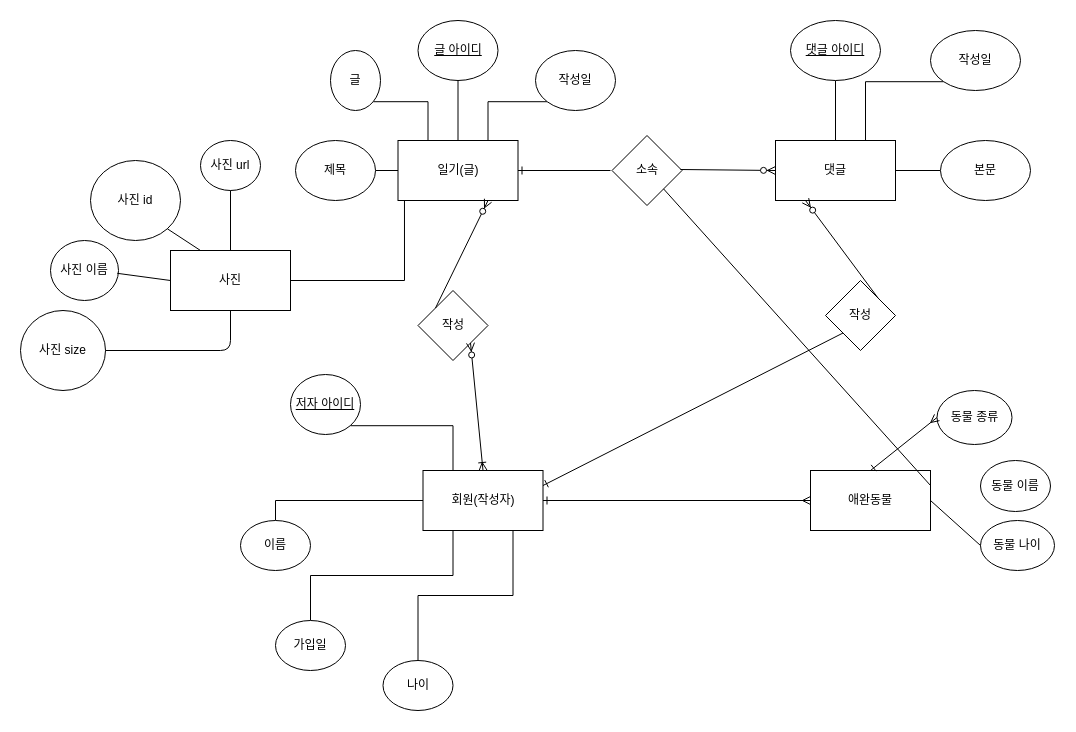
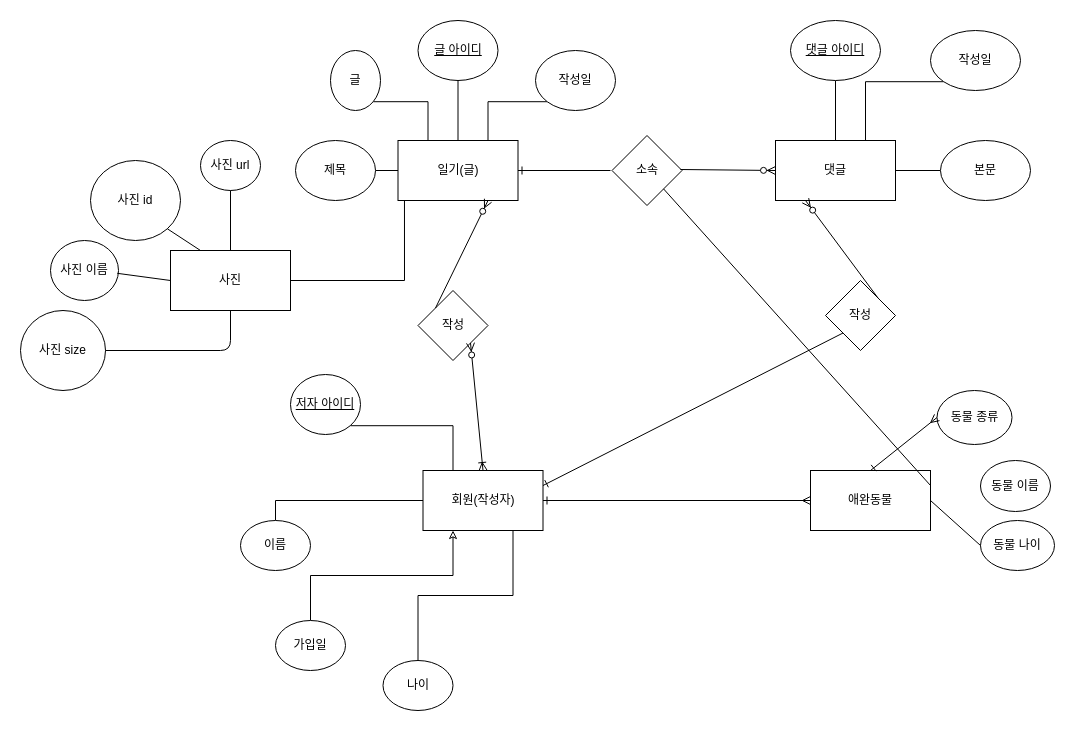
  <mxCell id="0" />
  <mxCell id="1" parent="0" />
  <mxCell id="2" value="일기(글)" style="rounded=0;whiteSpace=wrap;html=1;" parent="1" vertex="1"><mxGeometry x="397.5" y="140" width="120" height="60" as="geometry" /></mxCell>
  <mxCell id="3" value="" style="edgeStyle=orthogonalEdgeStyle;rounded=0;orthogonalLoop=1;jettySize=auto;html=1;endArrow=none;endFill=0;" parent="1" source="4" target="2" edge="1"><mxGeometry relative="1" as="geometry" /></mxCell>
  <mxCell id="4" value="제목" style="ellipse;whiteSpace=wrap;html=1;" parent="1" vertex="1"><mxGeometry x="295" y="140" width="80" height="60" as="geometry" /></mxCell>
  <mxCell id="5" style="edgeStyle=orthogonalEdgeStyle;rounded=0;orthogonalLoop=1;jettySize=auto;html=1;exitX=1;exitY=1;exitDx=0;exitDy=0;entryX=0.25;entryY=0;entryDx=0;entryDy=0;endArrow=none;endFill=0;" parent="1" source="6" target="2" edge="1"><mxGeometry relative="1" as="geometry" /></mxCell>
  <mxCell id="6" value="글" style="ellipse;whiteSpace=wrap;html=1;" parent="1" vertex="1"><mxGeometry x="330" y="50" width="50" height="60" as="geometry" /></mxCell>
  <mxCell id="7" style="edgeStyle=orthogonalEdgeStyle;rounded=0;orthogonalLoop=1;jettySize=auto;html=1;exitX=0;exitY=1;exitDx=0;exitDy=0;entryX=0.75;entryY=0;entryDx=0;entryDy=0;endArrow=none;endFill=0;" parent="1" source="8" target="2" edge="1"><mxGeometry relative="1" as="geometry" /></mxCell>
  <mxCell id="8" value="작성일" style="ellipse;whiteSpace=wrap;html=1;" parent="1" vertex="1"><mxGeometry x="535" y="50" width="80" height="60" as="geometry" /></mxCell>
  <mxCell id="9" value="" style="edgeStyle=orthogonalEdgeStyle;rounded=0;orthogonalLoop=1;jettySize=auto;html=1;endArrow=none;endFill=0;" parent="1" source="10" target="2" edge="1"><mxGeometry relative="1" as="geometry" /></mxCell>
  <mxCell id="10" value="글 아이디" style="ellipse;whiteSpace=wrap;html=1;fontStyle=4" parent="1" vertex="1"><mxGeometry x="417.5" y="20" width="80" height="60" as="geometry" /></mxCell>
  <mxCell id="11" value="회원(작성자)" style="rounded=0;whiteSpace=wrap;html=1;" parent="1" vertex="1"><mxGeometry x="422.5" y="470" width="120" height="60" as="geometry" /></mxCell>
  <mxCell id="12" style="edgeStyle=orthogonalEdgeStyle;rounded=0;orthogonalLoop=1;jettySize=auto;html=1;exitX=0.5;exitY=0;exitDx=0;exitDy=0;entryX=0;entryY=0.5;entryDx=0;entryDy=0;endArrow=none;endFill=0;" parent="1" source="13" target="11" edge="1"><mxGeometry relative="1" as="geometry" /></mxCell>
  <mxCell id="13" value="이름" style="ellipse;whiteSpace=wrap;html=1;" parent="1" vertex="1"><mxGeometry y="520" width="70" height="50" as="geometry" x="240" /></mxCell>
- <mxCell id="14" style="edgeStyle=orthogonalEdgeStyle;rounded=0;orthogonalLoop=1;jettySize=auto;html=1;exitX=0.5;exitY=0;exitDx=0;exitDy=0;entryX=0.25;entryY=1;entryDx=0;entryDy=0;endArrow=none;endFill=0;" parent="1" source="15" target="11" edge="1"><mxGeometry relative="1" as="geometry" /></mxCell>
+ <mxCell id="14" style="edgeStyle=orthogonalEdgeStyle;rounded=0;orthogonalLoop=1;jettySize=auto;html=1;exitX=0.5;exitY=0;exitDx=0;exitDy=0;entryX=0.25;entryY=1;entryDx=0;entryDy=0;endArrow=classic;endFill=0;" parent="1" source="15" target="11" edge="1"><mxGeometry relative="1" as="geometry" /></mxCell>
  <mxCell id="15" value="가입일" style="ellipse;whiteSpace=wrap;html=1;" parent="1" vertex="1"><mxGeometry x="275" y="620" width="70" height="50" as="geometry" /></mxCell>
  <mxCell id="16" style="edgeStyle=orthogonalEdgeStyle;rounded=0;orthogonalLoop=1;jettySize=auto;html=1;exitX=0.5;exitY=0;exitDx=0;exitDy=0;entryX=0.75;entryY=1;entryDx=0;entryDy=0;endArrow=none;endFill=0;" parent="1" source="17" target="11" edge="1"><mxGeometry relative="1" as="geometry" /></mxCell>
  <mxCell id="17" value="나이" style="ellipse;whiteSpace=wrap;html=1;" parent="1" vertex="1"><mxGeometry x="382.5" y="660" width="70" height="50" as="geometry" /></mxCell>
  <mxCell id="18" value="&lt;div&gt;댓글&lt;/div&gt;" style="rounded=0;whiteSpace=wrap;html=1;" parent="1" vertex="1"><mxGeometry x="775" y="140" width="120" height="60" as="geometry" /></mxCell>
  <mxCell id="19" style="edgeStyle=orthogonalEdgeStyle;rounded=0;orthogonalLoop=1;jettySize=auto;html=1;exitX=0;exitY=0.5;exitDx=0;exitDy=0;entryX=1;entryY=0.5;entryDx=0;entryDy=0;endArrow=none;endFill=0;" parent="1" source="20" target="18" edge="1"><mxGeometry relative="1" as="geometry" /></mxCell>
  <mxCell id="20" value="본문" style="ellipse;whiteSpace=wrap;html=1;" parent="1" vertex="1"><mxGeometry x="940" y="140" width="90" height="60" as="geometry" /></mxCell>
  <mxCell id="21" style="edgeStyle=orthogonalEdgeStyle;rounded=0;orthogonalLoop=1;jettySize=auto;html=1;exitX=0;exitY=1;exitDx=0;exitDy=0;entryX=0.75;entryY=0;entryDx=0;entryDy=0;endArrow=none;endFill=0;" parent="1" source="22" target="18" edge="1"><mxGeometry relative="1" as="geometry" /></mxCell>
  <mxCell id="22" value="작성일" style="ellipse;whiteSpace=wrap;html=1;" parent="1" vertex="1"><mxGeometry x="930" y="30" width="90" height="60" as="geometry" /></mxCell>
  <mxCell id="23" value="" style="edgeStyle=orthogonalEdgeStyle;rounded=0;orthogonalLoop=1;jettySize=auto;html=1;endArrow=none;endFill=0;" parent="1" source="24" target="18" edge="1"><mxGeometry relative="1" as="geometry" /></mxCell>
  <mxCell id="24" value="댓글 아이디" style="ellipse;whiteSpace=wrap;html=1;fontStyle=4" parent="1" vertex="1"><mxGeometry x="790" y="20" width="90" height="60" as="geometry" /></mxCell>
  <mxCell id="25" style="edgeStyle=orthogonalEdgeStyle;rounded=0;orthogonalLoop=1;jettySize=auto;html=1;exitX=1;exitY=0.5;exitDx=0;exitDy=0;entryX=0.054;entryY=1;entryDx=0;entryDy=0;entryPerimeter=0;endArrow=none;endFill=0;" parent="1" source="41" target="2" edge="1"><mxGeometry relative="1" as="geometry"><mxPoint x="363" y="229" as="sourcePoint" /></mxGeometry></mxCell>
  <mxCell id="26" style="edgeStyle=orthogonalEdgeStyle;rounded=0;orthogonalLoop=1;jettySize=auto;html=1;exitX=1;exitY=1;exitDx=0;exitDy=0;entryX=0.25;entryY=0;entryDx=0;entryDy=0;endArrow=none;endFill=0;" parent="1" source="27" target="11" edge="1"><mxGeometry relative="1" as="geometry" /></mxCell>
  <mxCell id="27" value="저자 아이디" style="ellipse;whiteSpace=wrap;html=1;fontStyle=4" parent="1" vertex="1"><mxGeometry x="290" y="374" width="70" height="60" as="geometry" /></mxCell>
  <mxCell id="28" value="작성" style="rhombus;whiteSpace=wrap;html=1;" parent="1" vertex="1"><mxGeometry x="417.5" y="290" width="70" height="70" as="geometry" /></mxCell>
  <mxCell id="29" value="작성" style="rhombus;whiteSpace=wrap;html=1;" parent="1" vertex="1"><mxGeometry x="825" y="280" width="70" height="70" as="geometry" /></mxCell>
  <mxCell id="30" value="소속" style="rhombus;whiteSpace=wrap;html=1;" parent="1" vertex="1"><mxGeometry x="611.5" y="135" width="70" height="70" as="geometry" /></mxCell>
  <mxCell id="31" value="" style="endArrow=ERzeroToMany;html=1;entryX=0.75;entryY=1;entryDx=0;entryDy=0;exitX=0;exitY=0;exitDx=0;exitDy=0;endFill=1;" parent="1" source="28" target="2" edge="1"><mxGeometry width="50" height="50" relative="1" as="geometry"><mxPoint x="495" y="260" as="sourcePoint" /><mxPoint x="545" y="210" as="targetPoint" /></mxGeometry></mxCell>
  <mxCell id="32" value="" style="endArrow=ERzeroToMany;html=1;entryX=1;entryY=1;entryDx=0;entryDy=0;exitX=0.5;exitY=0;exitDx=0;exitDy=0;startArrow=ERoneToMany;startFill=0;endFill=1;" parent="1" source="11" target="28" edge="1"><mxGeometry width="50" height="50" relative="1" as="geometry"><mxPoint x="471.5" y="394" as="sourcePoint" /><mxPoint x="444" y="316.5" as="targetPoint" /></mxGeometry></mxCell>
  <mxCell id="33" value="" style="endArrow=none;html=1;exitX=1;exitY=0.5;exitDx=0;exitDy=0;startArrow=ERone;startFill=0;" parent="1" source="2" edge="1"><mxGeometry width="50" height="50" relative="1" as="geometry"><mxPoint x="539.5" y="195" as="sourcePoint" /><mxPoint x="610" y="170" as="targetPoint" /></mxGeometry></mxCell>
  <mxCell id="34" value="" style="endArrow=ERzeroToMany;html=1;exitX=1;exitY=0.5;exitDx=0;exitDy=0;entryX=0;entryY=0.5;entryDx=0;entryDy=0;endFill=1;" parent="1" target="18" edge="1"><mxGeometry width="50" height="50" relative="1" as="geometry"><mxPoint x="680" y="169" as="sourcePoint" /><mxPoint x="772.5" y="169" as="targetPoint" /></mxGeometry></mxCell>
  <mxCell id="35" value="" style="endArrow=none;html=1;exitX=1;exitY=0.25;exitDx=0;exitDy=0;entryX=0;entryY=1;entryDx=0;entryDy=0;startArrow=ERone;startFill=0;" parent="1" source="11" target="29" edge="1"><mxGeometry width="50" height="50" relative="1" as="geometry"><mxPoint x="520" y="390" as="sourcePoint" /><mxPoint x="671.5" y="300" as="targetPoint" /></mxGeometry></mxCell>
  <mxCell id="36" value="" style="endArrow=ERzeroToMany;html=1;exitX=1;exitY=0;exitDx=0;exitDy=0;entryX=0.25;entryY=1;entryDx=0;entryDy=0;startArrow=none;startFill=0;endFill=1;" parent="1" source="29" target="18" edge="1"><mxGeometry width="50" height="50" relative="1" as="geometry"><mxPoint x="725" y="255" as="sourcePoint" /><mxPoint x="790" y="280" as="targetPoint" /></mxGeometry></mxCell>
  <mxCell id="37" value="애완동물" style="rounded=0;whiteSpace=wrap;html=1;" parent="1" vertex="1"><mxGeometry x="810" y="470" width="120" height="60" as="geometry" /></mxCell>
  <mxCell id="38" value="" style="endArrow=ERmany;html=1;entryX=0;entryY=0.5;entryDx=0;entryDy=0;startArrow=ERone;startFill=0;endFill=0;" edge="1" parent="1" target="37"><mxGeometry width="50" height="50" relative="1" as="geometry"><mxPoint x="542.5" y="500" as="sourcePoint" /><mxPoint x="592.5" y="450" as="targetPoint" /></mxGeometry></mxCell>
  <mxCell id="39" value="&lt;div&gt;동물 종류&lt;/div&gt;" style="ellipse;whiteSpace=wrap;html=1;" vertex="1" parent="1"><mxGeometry x="936.5" y="390" width="75" height="54" as="geometry" /></mxCell>
  <mxCell id="40" value="" style="endArrow=ERmany;html=1;entryX=0;entryY=0.5;entryDx=0;entryDy=0;startArrow=ERone;startFill=0;endFill=0;" edge="1" parent="1" target="39"><mxGeometry width="50" height="50" relative="1" as="geometry"><mxPoint x="870" y="470" as="sourcePoint" /><mxPoint x="920" y="420" as="targetPoint" /></mxGeometry></mxCell>
  <mxCell id="41" value="사진" style="rounded=0;whiteSpace=wrap;html=1;" vertex="1" parent="1"><mxGeometry x="170" y="250" width="120" height="60" as="geometry" /></mxCell>
  <mxCell id="42" value="&lt;div&gt;사진 id&lt;/div&gt;" style="ellipse;whiteSpace=wrap;html=1;" vertex="1" parent="1"><mxGeometry x="90" y="160" width="90" height="80" as="geometry" /></mxCell>
  <mxCell id="43" value="&lt;div&gt;사진 size&lt;/div&gt;" style="ellipse;whiteSpace=wrap;html=1;" vertex="1" parent="1"><mxGeometry x="20" y="310" width="85" height="80" as="geometry" /></mxCell>
  <mxCell id="44" value="" style="endArrow=none;html=1;entryX=0.5;entryY=1;entryDx=0;entryDy=0;exitX=1;exitY=0.5;exitDx=0;exitDy=0;" edge="1" parent="1" target="41"><mxGeometry width="50" height="50" relative="1" as="geometry"><mxPoint x="105" y="350" as="sourcePoint" /><mxPoint x="150" y="310" as="targetPoint" /><Array as="points"><mxPoint x="230" y="350" /></Array></mxGeometry></mxCell>
  <mxCell id="45" value="사진 이름" style="ellipse;whiteSpace=wrap;html=1;" vertex="1" parent="1"><mxGeometry x="50" y="240" width="68" height="60" as="geometry" /></mxCell>
  <mxCell id="46" value="" style="endArrow=none;html=1;entryX=0;entryY=0.5;entryDx=0;entryDy=0;exitX=0.982;exitY=0.547;exitDx=0;exitDy=0;exitPerimeter=0;" edge="1" parent="1" source="45" target="41"><mxGeometry width="50" height="50" relative="1" as="geometry"><mxPoint x="40" y="270" as="sourcePoint" /><mxPoint x="90" y="220" as="targetPoint" /></mxGeometry></mxCell>
  <mxCell id="47" value="" style="endArrow=none;html=1;entryX=1;entryY=1;entryDx=0;entryDy=0;exitX=0.25;exitY=0;exitDx=0;exitDy=0;" edge="1" parent="1" source="41" target="42"><mxGeometry width="50" height="50" relative="1" as="geometry"><mxPoint x="180" y="260" as="sourcePoint" /><mxPoint x="210" y="230" as="targetPoint" /></mxGeometry></mxCell>
  <mxCell id="48" value="&lt;div&gt;사진 url&lt;/div&gt;" style="ellipse;whiteSpace=wrap;html=1;" vertex="1" parent="1"><mxGeometry x="200" y="140" width="60" height="50" as="geometry" /></mxCell>
  <mxCell id="49" value="" style="endArrow=none;html=1;exitX=0.5;exitY=0;exitDx=0;exitDy=0;entryX=0.5;entryY=1;entryDx=0;entryDy=0;" edge="1" parent="1" source="41" target="48"><mxGeometry width="50" height="50" relative="1" as="geometry"><mxPoint x="190" y="240" as="sourcePoint" /><mxPoint y="190" as="targetPoint" x="240" /></mxGeometry></mxCell>
  <mxCell id="50" value="동물 이름" style="ellipse;whiteSpace=wrap;html=1;" vertex="1" parent="1"><mxGeometry x="980" y="460" width="70" height="51" as="geometry" /></mxCell>
  <mxCell id="51" value="" style="endArrow=none;html=1;exitX=1;exitY=0.25;exitDx=0;exitDy=0;" edge="1" parent="1" source="37" target="30"><mxGeometry width="50" height="50" relative="1" as="geometry"><mxPoint x="926.5" y="500" as="sourcePoint" /><mxPoint x="976.5" y="500" as="targetPoint" /></mxGeometry></mxCell>
  <mxCell id="52" value="동물 나이" style="ellipse;whiteSpace=wrap;html=1;" vertex="1" parent="1"><mxGeometry x="980" y="520" width="74" height="50" as="geometry" /></mxCell>
  <mxCell id="53" value="" style="endArrow=none;html=1;exitX=1;exitY=0.5;exitDx=0;exitDy=0;" edge="1" parent="1" source="37"><mxGeometry width="50" height="50" relative="1" as="geometry"><mxPoint x="930" y="550" as="sourcePoint" /><mxPoint x="980" y="545" as="targetPoint" /></mxGeometry></mxCell>
